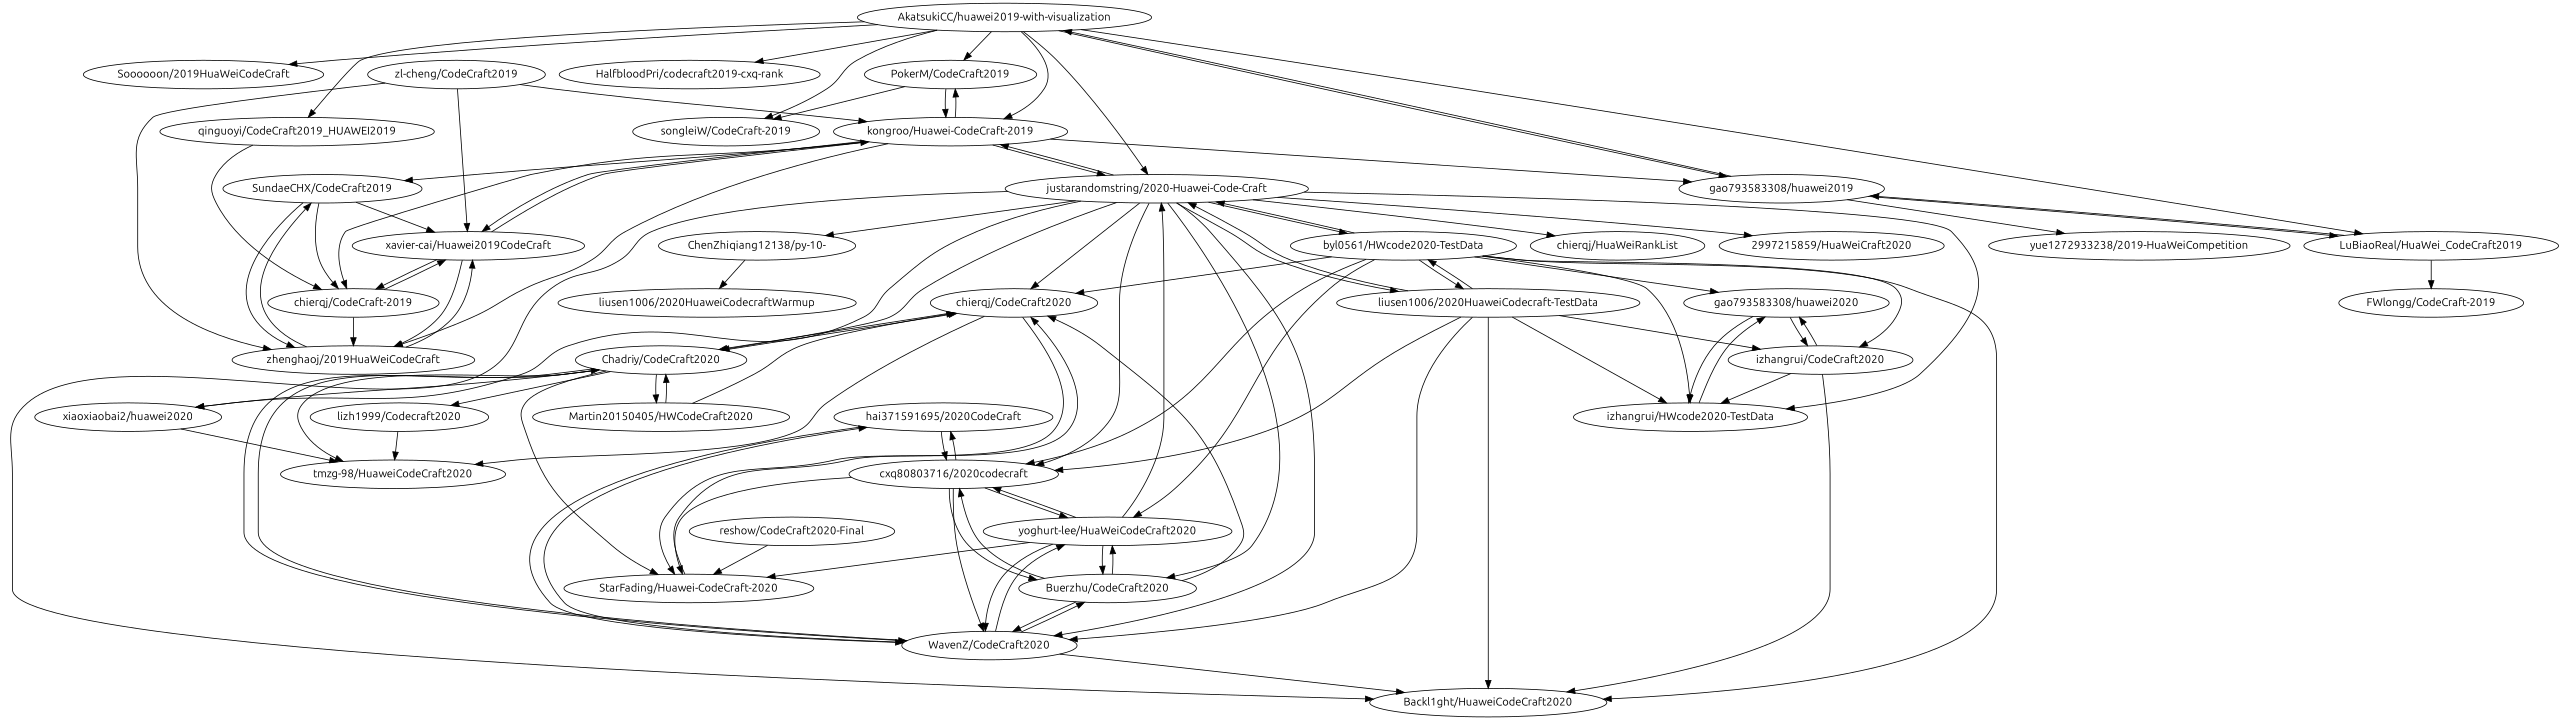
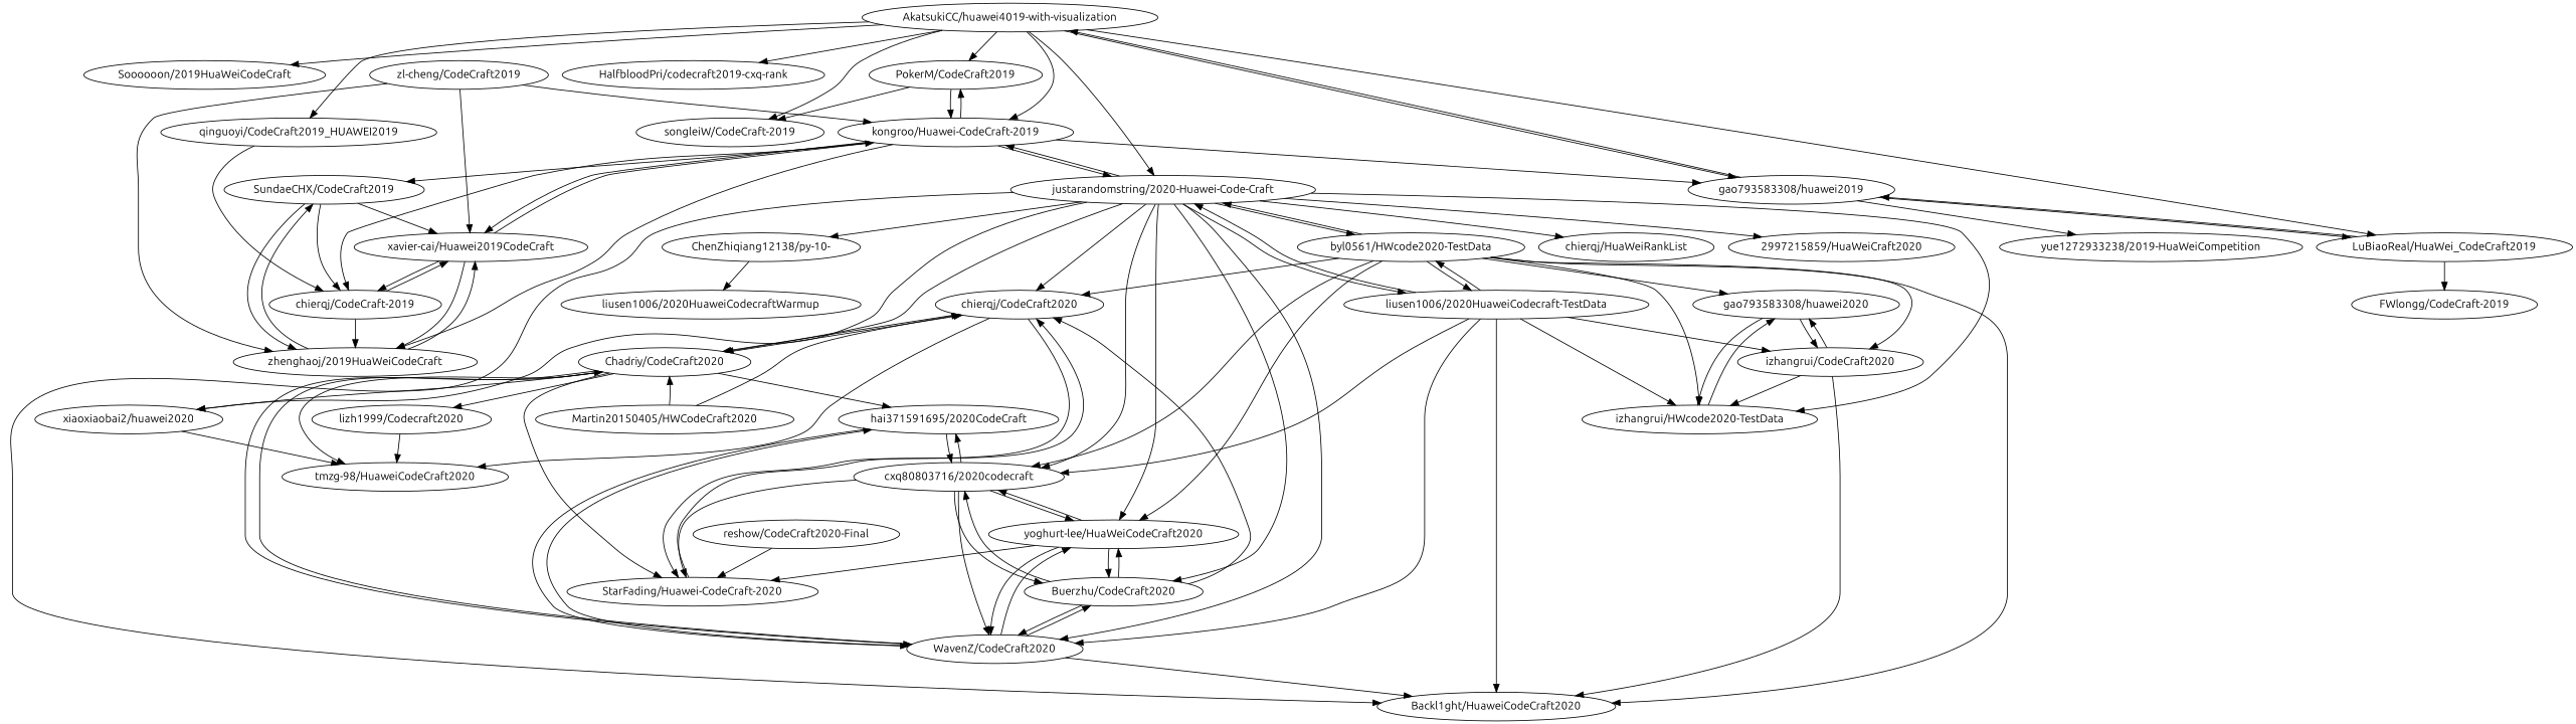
  digraph {
    fontname=Ubuntu
    node [fontname=Ubuntu]
    edge [fontname=Ubuntu]
-   "AkatsukiCC/huawei2019-with-visualization" [l="0.23,46.865"]
+   "AkatsukiCC/huawei2019-with-visualization" [l="0.23,46.865" label="AkatsukiCC/huawei4019-with-visualization"]
    "gao793583308/huawei2019" [l="0.249,46.87"]
    "PokerM/CodeCraft2019" [l="0.217,46.853"]
    "kongroo/Huawei-CodeCraft-2019" [l="0.238,46.841"]
    "Soooooon/2019HuaWeiCodeCraft" [l="0.21,46.881"]
    "LuBiaoReal/HuaWei_CodeCraft2019" [l="0.245,46.883"]
    "qinguoyi/CodeCraft2019_HUAWEI2019" [l="0.264,46.862"]
    n8 [l="0.227,46.884" label="HalfbloodPri/codecraft2019-cxq-rank"]
    "justarandomstring/2020-Huawei-Code-Craft" [l="0.196,46.824"]
    "songleiW/CodeCraft-2019" [l="0.208,46.867"]
    "yue1272933238/2019-HuaWeiCompetition" [l="0.269,46.882"]
    "xavier-cai/Huawei2019CodeCraft" [l="0.255,46.834"]
    "chierqj/CodeCraft-2019" [l="0.258,46.844"]
    "zhenghaoj/2019HuaWeiCodeCraft" [l="0.271,46.834"]
    "SundaeCHX/CodeCraft2019" [l="0.262,46.825"]
    "FWlongg/CodeCraft-2019" [l="0.251,46.898"]
    "chierqj/CodeCraft2020" [l="0.203,46.804"]
    "Chadriy/CodeCraft2020" [l="0.211,46.797"]
    "byl0561/HWcode2020-TestData" [l="0.166,46.819"]
    "liusen1006/2020HuaweiCodecraft-TestData" [l="0.177,46.825"]
    "izhangrui/HWcode2020-TestData" [l="0.159,46.832"]
    "cxq80803716/2020codecraft" [l="0.179,46.808"]
    "yoghurt-lee/HuaWeiCodeCraft2020" [l="0.19,46.81"]
    "Backl1ght/HuaweiCodeCraft2020" [l="0.17,46.834"]
    "WavenZ/CodeCraft2020" [l="0.189,46.801"]
    "Buerzhu/CodeCraft2020" [l="0.172,46.801"]
    "chierqj/HuaWeiRankList" [l="0.156,46.809"]
    "2997215859/HuaWeiCraft2020" [l="0.201,46.839"]
    "xiaoxiaobai2/huawei2020" [l="0.218,46.808"]
    "ChenZhiqiang12138/py-10-" [l="0.177,46.846"]
    "zl-cheng/CodeCraft2019" [l="0.269,46.844"]
    "StarFading/Huawei-CodeCraft-2020" [l="0.194,46.792"]
    "tmzg-98/HuaweiCodeCraft2020" [l="0.22,46.791"]
    "Martin20150405/HWCodeCraft2020" [l="0.23,46.795"]
    "lizh1999/Codecraft2020" [l="0.221,46.78"]
    "izhangrui/CodeCraft2020" [l="0.149,46.825"]
    "gao793583308/huawei2020" [l="0.14,46.833"]
    "hai371591695/2020CodeCraft" [l="0.174,46.792"]
    "liusen1006/2020HuaweiCodecraftWarmup" [l="0.162,46.859"]
    "reshow/CodeCraft2020-Final" [l="0.189,46.774"]
    "AkatsukiCC/huawei2019-with-visualization" -> "gao793583308/huawei2019"
    "AkatsukiCC/huawei2019-with-visualization" -> "PokerM/CodeCraft2019"
    "AkatsukiCC/huawei2019-with-visualization" -> "kongroo/Huawei-CodeCraft-2019"
    "AkatsukiCC/huawei2019-with-visualization" -> "Soooooon/2019HuaWeiCodeCraft"
    "AkatsukiCC/huawei2019-with-visualization" -> "LuBiaoReal/HuaWei_CodeCraft2019"
    "AkatsukiCC/huawei2019-with-visualization" -> "qinguoyi/CodeCraft2019_HUAWEI2019"
    "AkatsukiCC/huawei2019-with-visualization" -> n8
    "AkatsukiCC/huawei2019-with-visualization" -> "justarandomstring/2020-Huawei-Code-Craft"
    "AkatsukiCC/huawei2019-with-visualization" -> "songleiW/CodeCraft-2019"
    "gao793583308/huawei2019" -> "AkatsukiCC/huawei2019-with-visualization"
    "gao793583308/huawei2019" -> "LuBiaoReal/HuaWei_CodeCraft2019"
    "gao793583308/huawei2019" -> "yue1272933238/2019-HuaWeiCompetition"
    "PokerM/CodeCraft2019" -> "kongroo/Huawei-CodeCraft-2019"
    "PokerM/CodeCraft2019" -> "songleiW/CodeCraft-2019"
    "kongroo/Huawei-CodeCraft-2019" -> "gao793583308/huawei2019"
    "kongroo/Huawei-CodeCraft-2019" -> "PokerM/CodeCraft2019"
    "kongroo/Huawei-CodeCraft-2019" -> "justarandomstring/2020-Huawei-Code-Craft"
    "kongroo/Huawei-CodeCraft-2019" -> "xavier-cai/Huawei2019CodeCraft"
    "kongroo/Huawei-CodeCraft-2019" -> "chierqj/CodeCraft-2019"
    "kongroo/Huawei-CodeCraft-2019" -> "zhenghaoj/2019HuaWeiCodeCraft"
    "kongroo/Huawei-CodeCraft-2019" -> "SundaeCHX/CodeCraft2019"
    "LuBiaoReal/HuaWei_CodeCraft2019" -> "gao793583308/huawei2019"
    "LuBiaoReal/HuaWei_CodeCraft2019" -> "FWlongg/CodeCraft-2019"
    "qinguoyi/CodeCraft2019_HUAWEI2019" -> "chierqj/CodeCraft-2019"
    "justarandomstring/2020-Huawei-Code-Craft" -> "kongroo/Huawei-CodeCraft-2019"
    "justarandomstring/2020-Huawei-Code-Craft" -> "chierqj/CodeCraft2020"
    "justarandomstring/2020-Huawei-Code-Craft" -> "Chadriy/CodeCraft2020"
    "justarandomstring/2020-Huawei-Code-Craft" -> "byl0561/HWcode2020-TestData"
    "justarandomstring/2020-Huawei-Code-Craft" -> "liusen1006/2020HuaweiCodecraft-TestData"
    "justarandomstring/2020-Huawei-Code-Craft" -> "izhangrui/HWcode2020-TestData"
    "justarandomstring/2020-Huawei-Code-Craft" -> "cxq80803716/2020codecraft"
-   "yoghurt-lee/HuaWeiCodeCraft2020" -> "justarandomstring/2020-Huawei-Code-Craft"
+   "justarandomstring/2020-Huawei-Code-Craft" -> "yoghurt-lee/HuaWeiCodeCraft2020"
    "justarandomstring/2020-Huawei-Code-Craft" -> "Backl1ght/HuaweiCodeCraft2020"
    "justarandomstring/2020-Huawei-Code-Craft" -> "WavenZ/CodeCraft2020"
    "justarandomstring/2020-Huawei-Code-Craft" -> "Buerzhu/CodeCraft2020"
    "justarandomstring/2020-Huawei-Code-Craft" -> "chierqj/HuaWeiRankList"
    "justarandomstring/2020-Huawei-Code-Craft" -> "2997215859/HuaWeiCraft2020"
    "justarandomstring/2020-Huawei-Code-Craft" -> "xiaoxiaobai2/huawei2020"
    "justarandomstring/2020-Huawei-Code-Craft" -> "ChenZhiqiang12138/py-10-"
    "xavier-cai/Huawei2019CodeCraft" -> "kongroo/Huawei-CodeCraft-2019"
    "xavier-cai/Huawei2019CodeCraft" -> "chierqj/CodeCraft-2019"
    "xavier-cai/Huawei2019CodeCraft" -> "zhenghaoj/2019HuaWeiCodeCraft"
    "chierqj/CodeCraft-2019" -> "xavier-cai/Huawei2019CodeCraft"
    "chierqj/CodeCraft-2019" -> "zhenghaoj/2019HuaWeiCodeCraft"
    "zhenghaoj/2019HuaWeiCodeCraft" -> "xavier-cai/Huawei2019CodeCraft"
    "zhenghaoj/2019HuaWeiCodeCraft" -> "SundaeCHX/CodeCraft2019"
    "SundaeCHX/CodeCraft2019" -> "xavier-cai/Huawei2019CodeCraft"
    "SundaeCHX/CodeCraft2019" -> "chierqj/CodeCraft-2019"
    "SundaeCHX/CodeCraft2019" -> "zhenghaoj/2019HuaWeiCodeCraft"
    "chierqj/CodeCraft2020" -> "Chadriy/CodeCraft2020"
    "chierqj/CodeCraft2020" -> "StarFading/Huawei-CodeCraft-2020"
    "chierqj/CodeCraft2020" -> "tmzg-98/HuaweiCodeCraft2020"
    "Chadriy/CodeCraft2020" -> "chierqj/CodeCraft2020"
    "Chadriy/CodeCraft2020" -> "WavenZ/CodeCraft2020"
    "Chadriy/CodeCraft2020" -> "xiaoxiaobai2/huawei2020"
    "Chadriy/CodeCraft2020" -> "StarFading/Huawei-CodeCraft-2020"
    "Chadriy/CodeCraft2020" -> "tmzg-98/HuaweiCodeCraft2020"
-   "Chadriy/CodeCraft2020" -> "Martin20150405/HWCodeCraft2020"
+   "Chadriy/CodeCraft2020" -> "hai371591695/2020CodeCraft"
    "Chadriy/CodeCraft2020" -> "lizh1999/Codecraft2020"
    "byl0561/HWcode2020-TestData" -> "justarandomstring/2020-Huawei-Code-Craft"
    "byl0561/HWcode2020-TestData" -> "chierqj/CodeCraft2020"
    "byl0561/HWcode2020-TestData" -> "liusen1006/2020HuaweiCodecraft-TestData"
    "byl0561/HWcode2020-TestData" -> "izhangrui/HWcode2020-TestData"
    "byl0561/HWcode2020-TestData" -> "cxq80803716/2020codecraft"
    "byl0561/HWcode2020-TestData" -> "yoghurt-lee/HuaWeiCodeCraft2020"
    "byl0561/HWcode2020-TestData" -> "Backl1ght/HuaweiCodeCraft2020"
    "byl0561/HWcode2020-TestData" -> "izhangrui/CodeCraft2020"
    "byl0561/HWcode2020-TestData" -> "gao793583308/huawei2020"
    "liusen1006/2020HuaweiCodecraft-TestData" -> "justarandomstring/2020-Huawei-Code-Craft"
    "liusen1006/2020HuaweiCodecraft-TestData" -> "byl0561/HWcode2020-TestData"
    "liusen1006/2020HuaweiCodecraft-TestData" -> "izhangrui/HWcode2020-TestData"
    "liusen1006/2020HuaweiCodecraft-TestData" -> "cxq80803716/2020codecraft"
    "liusen1006/2020HuaweiCodecraft-TestData" -> "Backl1ght/HuaweiCodeCraft2020"
    "liusen1006/2020HuaweiCodecraft-TestData" -> "WavenZ/CodeCraft2020"
    "liusen1006/2020HuaweiCodecraft-TestData" -> "izhangrui/CodeCraft2020"
    "izhangrui/HWcode2020-TestData" -> "gao793583308/huawei2020"
    "cxq80803716/2020codecraft" -> "yoghurt-lee/HuaWeiCodeCraft2020"
    "cxq80803716/2020codecraft" -> "WavenZ/CodeCraft2020"
    "cxq80803716/2020codecraft" -> "Buerzhu/CodeCraft2020"
    "cxq80803716/2020codecraft" -> "StarFading/Huawei-CodeCraft-2020"
    "cxq80803716/2020codecraft" -> "hai371591695/2020CodeCraft"
    "yoghurt-lee/HuaWeiCodeCraft2020" -> "cxq80803716/2020codecraft"
    "yoghurt-lee/HuaWeiCodeCraft2020" -> "WavenZ/CodeCraft2020"
    "yoghurt-lee/HuaWeiCodeCraft2020" -> "Buerzhu/CodeCraft2020"
    "yoghurt-lee/HuaWeiCodeCraft2020" -> "StarFading/Huawei-CodeCraft-2020"
    "WavenZ/CodeCraft2020" -> "Chadriy/CodeCraft2020"
    "WavenZ/CodeCraft2020" -> "yoghurt-lee/HuaWeiCodeCraft2020"
    "WavenZ/CodeCraft2020" -> "Backl1ght/HuaweiCodeCraft2020"
    "WavenZ/CodeCraft2020" -> "Buerzhu/CodeCraft2020"
    "WavenZ/CodeCraft2020" -> "hai371591695/2020CodeCraft"
    "Buerzhu/CodeCraft2020" -> "chierqj/CodeCraft2020"
    "Buerzhu/CodeCraft2020" -> "cxq80803716/2020codecraft"
    "Buerzhu/CodeCraft2020" -> "yoghurt-lee/HuaWeiCodeCraft2020"
    "Buerzhu/CodeCraft2020" -> "WavenZ/CodeCraft2020"
    "xiaoxiaobai2/huawei2020" -> "tmzg-98/HuaweiCodeCraft2020"
    "ChenZhiqiang12138/py-10-" -> "liusen1006/2020HuaweiCodecraftWarmup"
    "zl-cheng/CodeCraft2019" -> "kongroo/Huawei-CodeCraft-2019"
    "zl-cheng/CodeCraft2019" -> "xavier-cai/Huawei2019CodeCraft"
    "zl-cheng/CodeCraft2019" -> "zhenghaoj/2019HuaWeiCodeCraft"
    "StarFading/Huawei-CodeCraft-2020" -> "chierqj/CodeCraft2020"
    "Martin20150405/HWCodeCraft2020" -> "chierqj/CodeCraft2020"
    "Martin20150405/HWCodeCraft2020" -> "Chadriy/CodeCraft2020"
    "lizh1999/Codecraft2020" -> "tmzg-98/HuaweiCodeCraft2020"
    "izhangrui/CodeCraft2020" -> "izhangrui/HWcode2020-TestData"
    "izhangrui/CodeCraft2020" -> "Backl1ght/HuaweiCodeCraft2020"
    "izhangrui/CodeCraft2020" -> "gao793583308/huawei2020"
    "gao793583308/huawei2020" -> "izhangrui/HWcode2020-TestData"
    "gao793583308/huawei2020" -> "izhangrui/CodeCraft2020"
    "hai371591695/2020CodeCraft" -> "cxq80803716/2020codecraft"
    "hai371591695/2020CodeCraft" -> "WavenZ/CodeCraft2020"
    "reshow/CodeCraft2020-Final" -> "StarFading/Huawei-CodeCraft-2020"
  }
